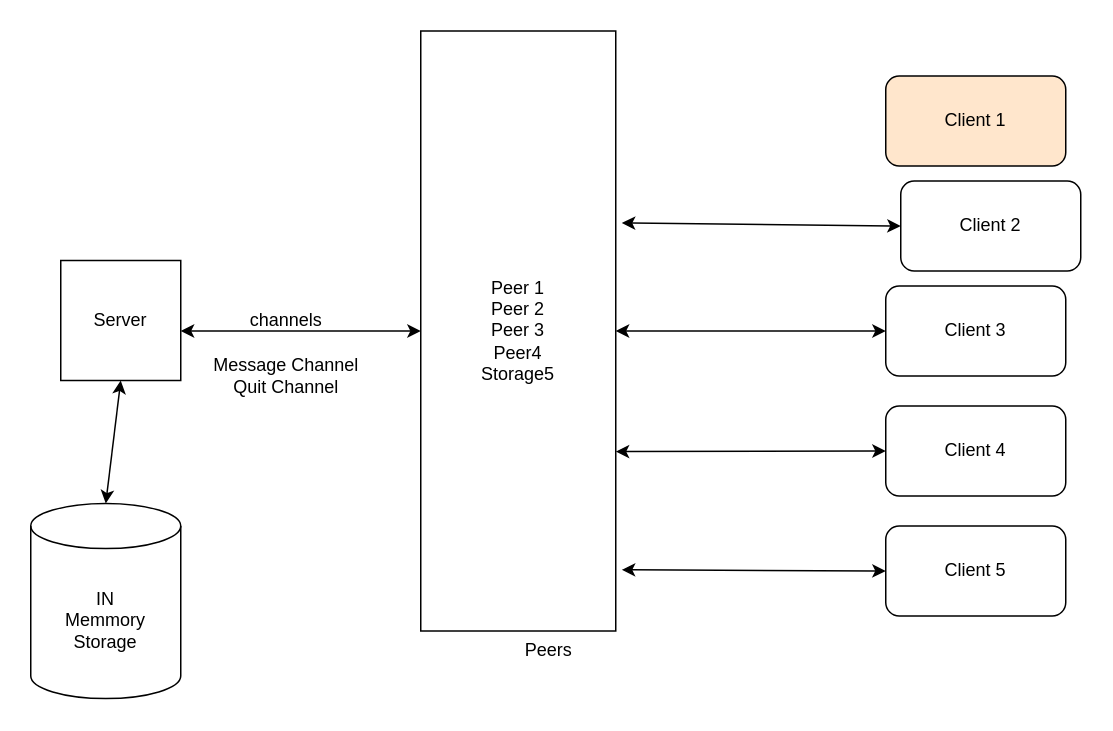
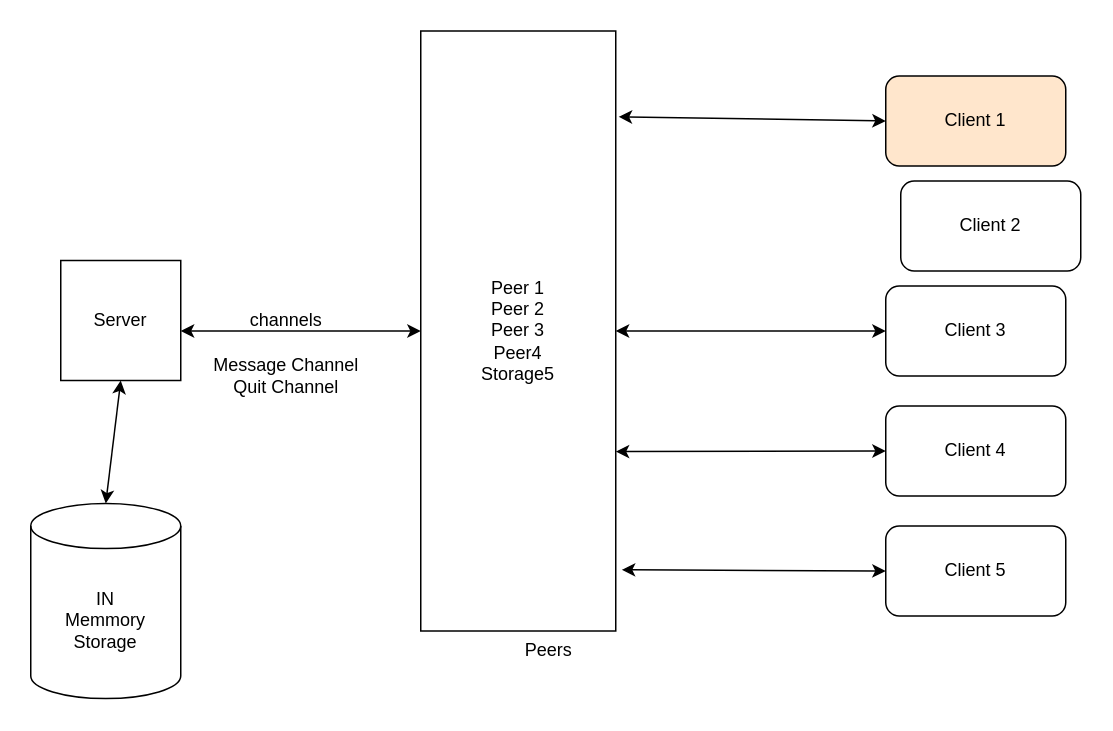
  <mxCell id="0" />
  <mxCell id="1" parent="0" />
  <mxCell id="2" value="Server" style="whiteSpace=wrap;html=1;aspect=fixed;" vertex="1" parent="1"><mxGeometry x="40" y="173" width="80" height="80" as="geometry" /></mxCell>
  <mxCell id="3" value="Peer 1&lt;div&gt;Peer 2&lt;/div&gt;&lt;div&gt;Peer 3&lt;/div&gt;&lt;div&gt;Peer4&lt;/div&gt;&lt;div&gt;Storage5&lt;/div&gt;" style="rounded=0;whiteSpace=wrap;html=1;direction=south;" vertex="1" parent="1"><mxGeometry x="280" y="20" width="130" height="400" as="geometry" /></mxCell>
  <mxCell id="4" value="Peers&lt;div&gt;&lt;br&gt;&lt;/div&gt;" style="text;html=1;align=center;verticalAlign=middle;resizable=0;points=[];autosize=1;strokeColor=none;fillColor=none;" vertex="1" parent="1"><mxGeometry x="340" y="420" width="50" height="40" as="geometry" /></mxCell>
  <mxCell id="5" value="Client 1" style="rounded=1;whiteSpace=wrap;html=1;fillColor=#ffe6cc;" vertex="1" parent="1"><mxGeometry x="590" y="50" width="120" height="60" as="geometry" /></mxCell>
  <mxCell id="6" value="Client 2" style="rounded=1;whiteSpace=wrap;html=1;" vertex="1" parent="1"><mxGeometry x="600" y="120" width="120" height="60" as="geometry" /></mxCell>
  <mxCell id="7" value="Client 3" style="rounded=1;whiteSpace=wrap;html=1;" vertex="1" parent="1"><mxGeometry x="590" y="190" width="120" height="60" as="geometry" /></mxCell>
  <mxCell id="8" value="Client 4" style="rounded=1;whiteSpace=wrap;html=1;" vertex="1" parent="1"><mxGeometry x="590" y="270" width="120" height="60" as="geometry" /></mxCell>
  <mxCell id="9" value="Client 5" style="rounded=1;whiteSpace=wrap;html=1;" vertex="1" parent="1"><mxGeometry x="590" y="350" width="120" height="60" as="geometry" /></mxCell>
  <mxCell id="10" value="IN&lt;div&gt;Memmory&lt;/div&gt;&lt;div&gt;Storage&lt;/div&gt;" style="shape=cylinder3;whiteSpace=wrap;html=1;boundedLbl=1;backgroundOutline=1;size=15;" vertex="1" parent="1"><mxGeometry x="20" y="335" width="100" height="130" as="geometry" /></mxCell>
  <mxCell id="11" value="" style="endArrow=classic;startArrow=classic;html=1;entryX=0.5;entryY=1;entryDx=0;entryDy=0;" edge="1" parent="1" target="3"><mxGeometry width="50" height="50" relative="1" as="geometry"><mxPoint x="120" y="220" as="sourcePoint" /><mxPoint x="310" y="260" as="targetPoint" /></mxGeometry></mxCell>
  <mxCell id="12" value="channels" style="text;html=1;align=center;verticalAlign=middle;resizable=0;points=[];autosize=1;strokeColor=none;fillColor=none;" vertex="1" parent="1"><mxGeometry x="155" y="198" width="70" height="30" as="geometry" /></mxCell>
  <mxCell id="13" value="" style="endArrow=classic;startArrow=classic;html=1;exitX=0.5;exitY=0;exitDx=0;exitDy=0;exitPerimeter=0;entryX=0.5;entryY=1;entryDx=0;entryDy=0;" edge="1" parent="1" source="10" target="2"><mxGeometry width="50" height="50" relative="1" as="geometry"><mxPoint x="260" y="310" as="sourcePoint" /><mxPoint x="310" y="260" as="targetPoint" /></mxGeometry></mxCell>
  <mxCell id="14" value="" style="endArrow=classic;startArrow=classic;html=1;entryX=0;entryY=0.5;entryDx=0;entryDy=0;exitX=0.898;exitY=-0.031;exitDx=0;exitDy=0;exitPerimeter=0;" edge="1" parent="1" source="3" target="9"><mxGeometry width="50" height="50" relative="1" as="geometry"><mxPoint x="260" y="310" as="sourcePoint" /><mxPoint x="310" y="260" as="targetPoint" /></mxGeometry></mxCell>
  <mxCell id="15" value="" style="endArrow=classic;startArrow=classic;html=1;entryX=0;entryY=0.5;entryDx=0;entryDy=0;exitX=0.701;exitY=0;exitDx=0;exitDy=0;exitPerimeter=0;" edge="1" parent="1" source="3" target="8"><mxGeometry width="50" height="50" relative="1" as="geometry"><mxPoint x="434" y="309.5" as="sourcePoint" /><mxPoint x="590" y="310.5" as="targetPoint" /></mxGeometry></mxCell>
  <mxCell id="16" value="" style="endArrow=classic;startArrow=classic;html=1;entryX=0;entryY=0.5;entryDx=0;entryDy=0;exitX=0.5;exitY=0;exitDx=0;exitDy=0;" edge="1" parent="1" source="3" target="7"><mxGeometry width="50" height="50" relative="1" as="geometry"><mxPoint x="434" y="228" as="sourcePoint" /><mxPoint x="590" y="229" as="targetPoint" /></mxGeometry></mxCell>
- <mxCell id="17" value="" style="endArrow=classic;startArrow=classic;html=1;entryX=0;entryY=0.5;entryDx=0;entryDy=0;exitX=0.32;exitY=-0.031;exitDx=0;exitDy=0;exitPerimeter=0;" edge="1" parent="1" source="3" target="6"><mxGeometry width="50" height="50" relative="1" as="geometry"><mxPoint x="434" y="159.5" as="sourcePoint" /><mxPoint x="590" y="160.5" as="targetPoint" /></mxGeometry></mxCell>
+ <mxCell id="18" value="" style="endArrow=classic;startArrow=classic;html=1;entryX=0;entryY=0.5;entryDx=0;entryDy=0;exitX=0.143;exitY=-0.015;exitDx=0;exitDy=0;exitPerimeter=0;" edge="1" parent="1" source="3" target="5"><mxGeometry width="50" height="50" relative="1" as="geometry"><mxPoint x="434" y="89.5" as="sourcePoint" /><mxPoint x="590" y="90.5" as="targetPoint" /></mxGeometry></mxCell>
  <mxCell id="19" value="Message Channel&lt;div&gt;Quit Channel&lt;/div&gt;" style="text;html=1;align=center;verticalAlign=middle;resizable=0;points=[];autosize=1;strokeColor=none;fillColor=none;" vertex="1" parent="1"><mxGeometry x="130" y="230" width="120" height="40" as="geometry" /></mxCell>
